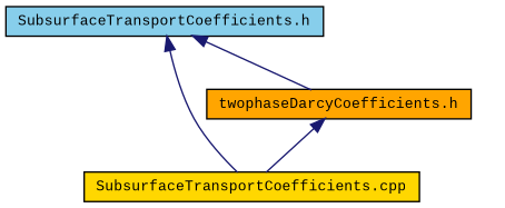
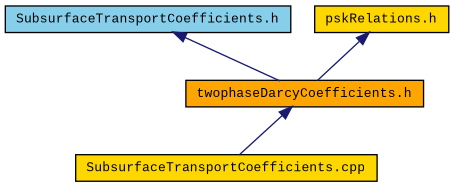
  digraph {
    fontname="Liberation Mono"
    node [color=black fillcolor=gold fontname="Liberation Mono" fontsize=10 shape=record style=filled]
    edge [color=midnightblue dir=back fontname="Liberation Mono" fontsize=10 labelfontname=Helvetica labelfontsize=10 style=solid]
    n1 [fillcolor=skyblue fontcolor=black height=0.2 label="SubsurfaceTransportCoefficients.h" width=0.4]
    n2 [height=0.2 label="SubsurfaceTransportCoefficients.cpp" width=0.4]
    n3 [fillcolor=orange height=0.2 label="twophaseDarcyCoefficients.h" width=0.4]
-   n1 -> n2
+   n4 [height=0.2 label="pskRelations.h" width=0.4]
    n1 -> n3
    n3 -> n2
+   n4 -> n3
  }
